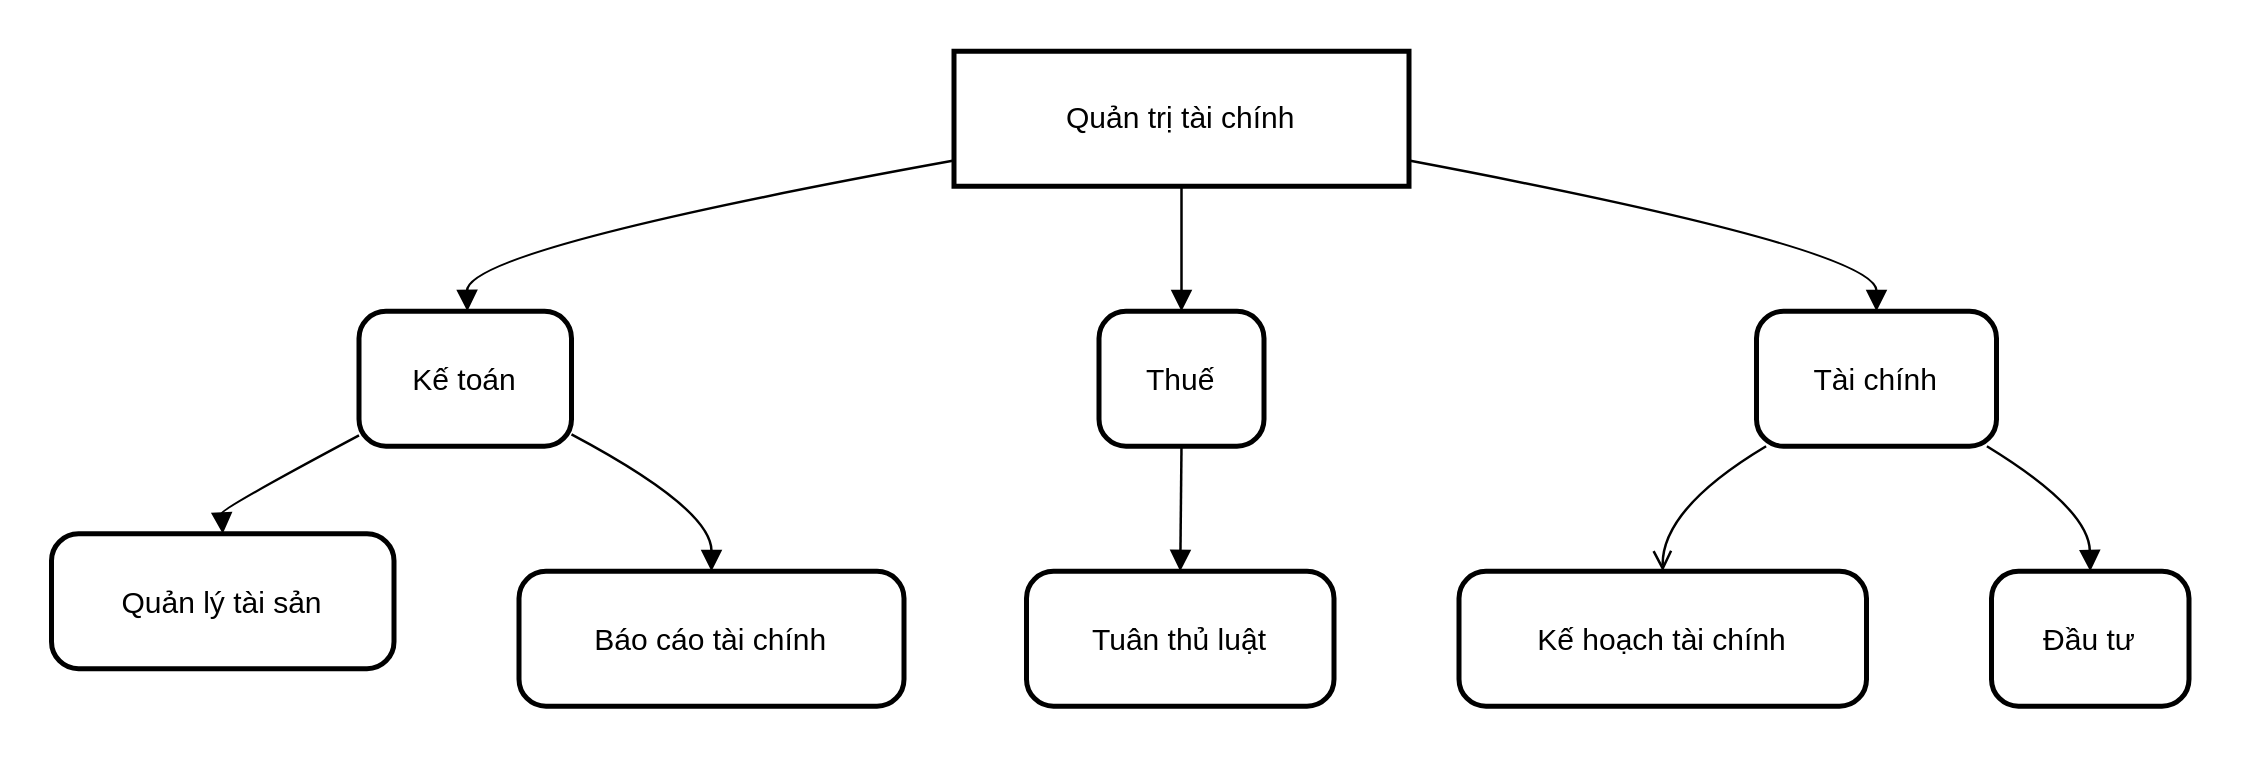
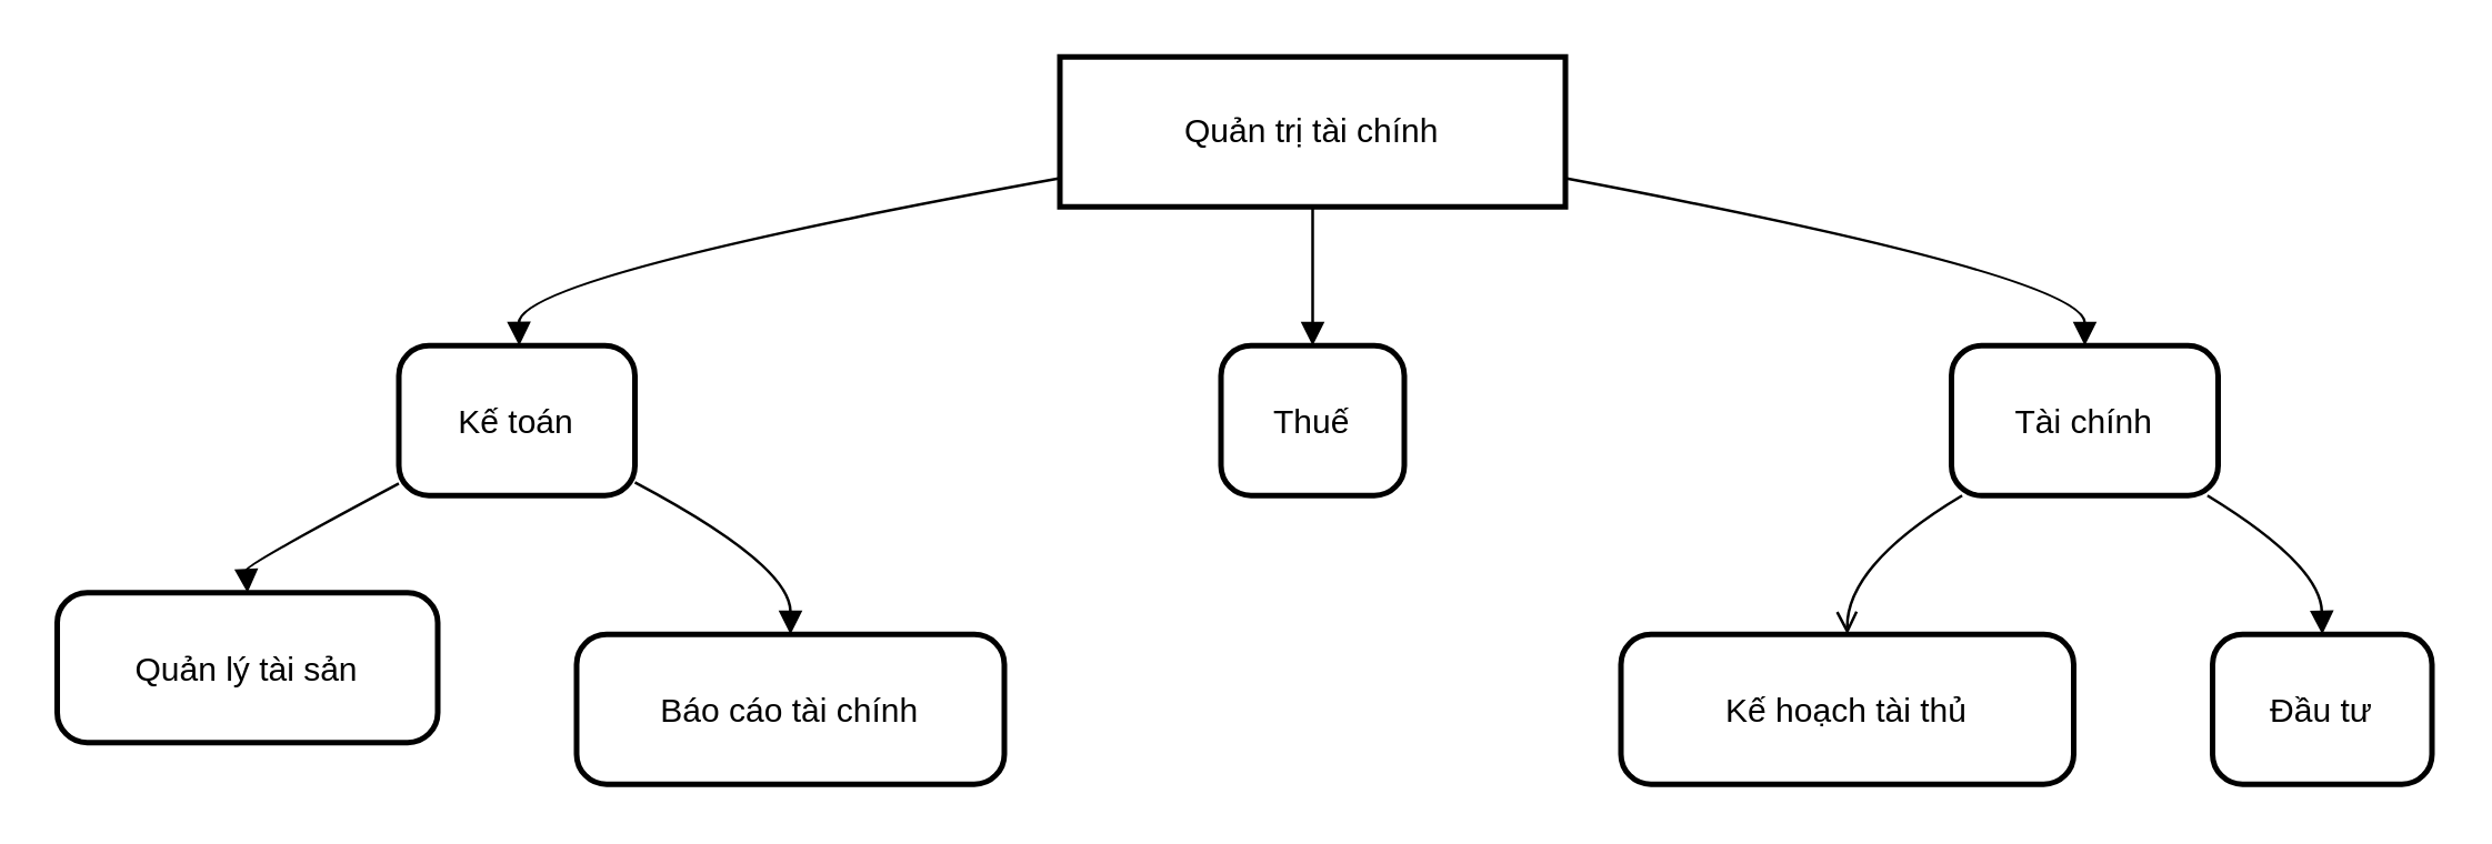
  <mxCell id="0" />
  <mxCell id="1" parent="0" />
  <mxCell id="2" value="Quản trị tài chính" style="whiteSpace=wrap;strokeWidth=2;" vertex="1" parent="1"><mxGeometry x="381" y="20" width="182" height="54" as="geometry" /></mxCell>
  <mxCell id="3" value="Kế toán" style="rounded=1;arcSize=20;strokeWidth=2" vertex="1" parent="1"><mxGeometry x="143" y="124" width="85" height="54" as="geometry" /></mxCell>
  <mxCell id="4" value="Thuế" style="rounded=1;arcSize=20;strokeWidth=2" vertex="1" parent="1"><mxGeometry x="439" y="124" width="66" height="54" as="geometry" /></mxCell>
  <mxCell id="5" value="Tài chính" style="rounded=1;arcSize=20;strokeWidth=2" vertex="1" parent="1"><mxGeometry x="702" y="124" width="96" height="54" as="geometry" /></mxCell>
  <mxCell id="6" value="Quản lý tài sản" style="rounded=1;arcSize=20;strokeWidth=2" vertex="1" parent="1"><mxGeometry x="20" y="213" width="137" height="54" as="geometry" /></mxCell>
  <mxCell id="7" value="Báo cáo tài chính" style="rounded=1;arcSize=20;strokeWidth=2" vertex="1" parent="1"><mxGeometry x="207" y="228" width="154" height="54" as="geometry" /></mxCell>
- <mxCell id="8" value="Tuân thủ luật" style="rounded=1;arcSize=20;strokeWidth=2" vertex="1" parent="1"><mxGeometry x="410" y="228" width="123" height="54" as="geometry" /></mxCell>
- <mxCell id="9" value="Kế hoạch tài chính" style="rounded=1;arcSize=20;strokeWidth=2" vertex="1" parent="1"><mxGeometry x="583" y="228" width="163" height="54" as="geometry" /></mxCell>
+ <mxCell id="9" value="Kế hoạch tài thủ" style="rounded=1;arcSize=20;strokeWidth=2" vertex="1" parent="1"><mxGeometry x="583" y="228" width="163" height="54" as="geometry" /></mxCell>
  <mxCell id="10" value="Đầu tư" style="rounded=1;arcSize=20;strokeWidth=2" vertex="1" parent="1"><mxGeometry x="796" y="228" width="79" height="54" as="geometry" /></mxCell>
  <mxCell id="11" value="" style="curved=1;startArrow=none;endArrow=block;exitX=0;exitY=0.81;entryX=0.51;entryY=0;" edge="1" parent="1" source="2" target="3"><mxGeometry relative="1" as="geometry"><Array as="points"><mxPoint x="186" y="99" /></Array></mxGeometry></mxCell>
  <mxCell id="12" value="" style="curved=1;startArrow=none;endArrow=block;exitX=0.5;exitY=1;entryX=0.5;entryY=0;" edge="1" parent="1" source="2" target="4"><mxGeometry relative="1" as="geometry"><Array as="points" /></mxGeometry></mxCell>
  <mxCell id="13" value="" style="curved=1;startArrow=none;endArrow=block;exitX=1;exitY=0.81;entryX=0.5;entryY=0;" edge="1" parent="1" source="2" target="5"><mxGeometry relative="1" as="geometry"><Array as="points"><mxPoint x="750" y="99" /></Array></mxGeometry></mxCell>
  <mxCell id="14" value="" style="curved=1;startArrow=none;endArrow=block;exitX=0;exitY=0.92;entryX=0.5;entryY=0;" edge="1" parent="1" source="3" target="6"><mxGeometry relative="1" as="geometry"><Array as="points"><mxPoint x="88" y="203" /></Array></mxGeometry></mxCell>
  <mxCell id="15" value="" style="curved=1;startArrow=none;endArrow=block;exitX=1.01;exitY=0.92;entryX=0.5;entryY=0;" edge="1" parent="1" source="3" target="7"><mxGeometry relative="1" as="geometry"><Array as="points"><mxPoint x="284" y="203" /></Array></mxGeometry></mxCell>
- <mxCell id="16" value="" style="curved=1;startArrow=none;endArrow=block;exitX=0.5;exitY=1;entryX=0.5;entryY=0;" edge="1" parent="1" source="4" target="8"><mxGeometry relative="1" as="geometry"><Array as="points" /></mxGeometry></mxCell>
  <mxCell id="17" value="" style="curved=1;startArrow=none;endArrow=open;exitX=0.04;exitY=1;entryX=0.5;entryY=0;" edge="1" parent="1" source="5" target="9"><mxGeometry relative="1" as="geometry"><Array as="points"><mxPoint x="664" y="203" /></Array></mxGeometry></mxCell>
  <mxCell id="18" value="" style="curved=1;startArrow=none;endArrow=block;exitX=0.96;exitY=1;entryX=0.5;entryY=0;" edge="1" parent="1" source="5" target="10"><mxGeometry relative="1" as="geometry"><Array as="points"><mxPoint x="835" y="203" /></Array></mxGeometry></mxCell>
